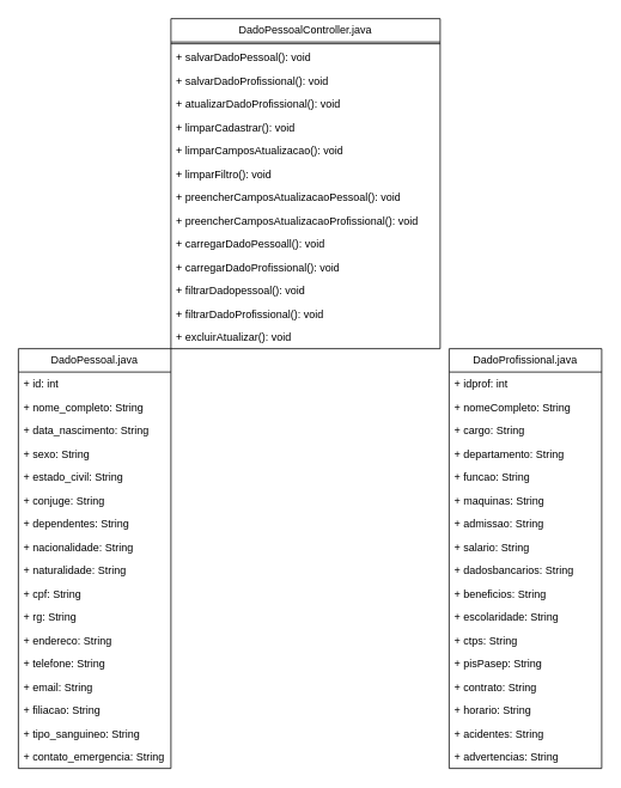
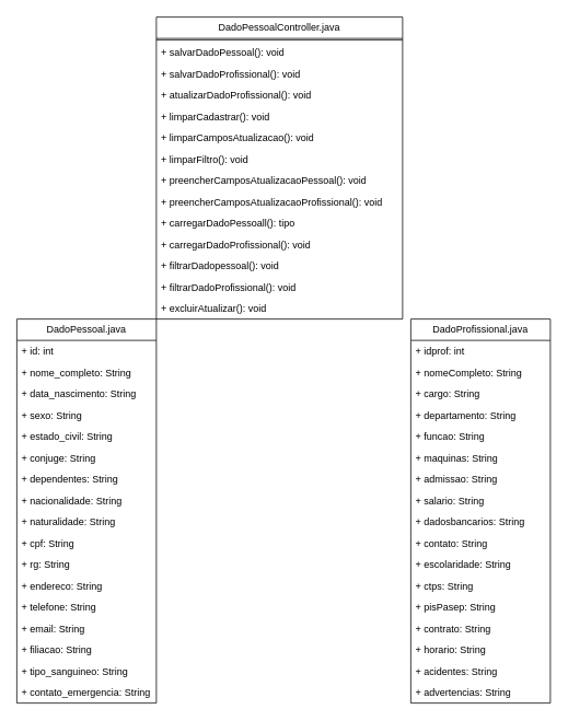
  <mxCell id="0" />
  <mxCell id="1" parent="0" />
  <mxCell id="2" value="DadoPessoalController.java" style="swimlane;fontStyle=0;childLayout=stackLayout;horizontal=1;startSize=26;fillColor=none;horizontalStack=0;resizeParent=1;resizeParentMax=0;resizeLast=0;collapsible=1;marginBottom=0;whiteSpace=wrap;html=1;" vertex="1" parent="1"><mxGeometry x="190" y="20" width="300" height="368" as="geometry" /></mxCell>
  <mxCell id="3" value="" style="line;strokeWidth=1;fillColor=none;align=left;verticalAlign=middle;spacingTop=-1;spacingLeft=3;spacingRight=3;rotatable=0;labelPosition=right;points=[];portConstraint=eastwest;strokeColor=inherit;" vertex="1" parent="2"><mxGeometry y="26" width="300" height="4" as="geometry" /></mxCell>
  <mxCell id="4" value="+ salvarDadoPessoal(): void" style="text;strokeColor=none;fillColor=none;align=left;verticalAlign=top;spacingLeft=4;spacingRight=4;overflow=hidden;rotatable=0;points=[[0,0.5],[1,0.5]];portConstraint=eastwest;whiteSpace=wrap;html=1;" vertex="1" parent="2"><mxGeometry y="30" width="300" height="26" as="geometry" /></mxCell>
  <mxCell id="5" value="+ salvarDadoProfissional(): void&lt;span style=&quot;white-space: pre;&quot;&gt;&#09;&lt;/span&gt;&lt;span style=&quot;white-space: pre;&quot;&gt;&#09;&lt;/span&gt;&lt;div&gt;&lt;br&gt;&lt;/div&gt;" style="text;strokeColor=none;fillColor=none;align=left;verticalAlign=top;spacingLeft=4;spacingRight=4;overflow=hidden;rotatable=0;points=[[0,0.5],[1,0.5]];portConstraint=eastwest;whiteSpace=wrap;html=1;" vertex="1" parent="2"><mxGeometry y="56" width="300" height="26" as="geometry" /></mxCell>
  <mxCell id="6" value="+ atualizarDadoProfissional(): void&lt;span style=&quot;white-space: pre;&quot;&gt;&#09;&lt;/span&gt;&lt;span style=&quot;white-space: pre;&quot;&gt;&#09;&lt;/span&gt;&lt;div&gt;&lt;br&gt;&lt;/div&gt;" style="text;strokeColor=none;fillColor=none;align=left;verticalAlign=top;spacingLeft=4;spacingRight=4;overflow=hidden;rotatable=0;points=[[0,0.5],[1,0.5]];portConstraint=eastwest;whiteSpace=wrap;html=1;" vertex="1" parent="2"><mxGeometry y="82" width="300" height="26" as="geometry" /></mxCell>
  <mxCell id="7" value="+ limparCadastrar(): void" style="text;strokeColor=none;fillColor=none;align=left;verticalAlign=top;spacingLeft=4;spacingRight=4;overflow=hidden;rotatable=0;points=[[0,0.5],[1,0.5]];portConstraint=eastwest;whiteSpace=wrap;html=1;" vertex="1" parent="2"><mxGeometry y="108" width="300" height="26" as="geometry" /></mxCell>
  <mxCell id="8" value="&lt;div&gt;+ limparCamposAtualizacao(): void&lt;/div&gt;" style="text;strokeColor=none;fillColor=none;align=left;verticalAlign=top;spacingLeft=4;spacingRight=4;overflow=hidden;rotatable=0;points=[[0,0.5],[1,0.5]];portConstraint=eastwest;whiteSpace=wrap;html=1;" vertex="1" parent="2"><mxGeometry y="134" width="300" height="26" as="geometry" /></mxCell>
  <mxCell id="9" value="+ limparFiltro&lt;span style=&quot;background-color: transparent;&quot;&gt;(): void&lt;/span&gt;&lt;span style=&quot;background-color: transparent; white-space: pre;&quot;&gt;&#09;&lt;/span&gt;&lt;span style=&quot;background-color: transparent; white-space: pre;&quot;&gt;&#09;&lt;/span&gt;&lt;br&gt;&lt;div&gt;&lt;br&gt;&lt;/div&gt;" style="text;strokeColor=none;fillColor=none;align=left;verticalAlign=top;spacingLeft=4;spacingRight=4;overflow=hidden;rotatable=0;points=[[0,0.5],[1,0.5]];portConstraint=eastwest;whiteSpace=wrap;html=1;" vertex="1" parent="2"><mxGeometry y="160" width="300" height="26" as="geometry" /></mxCell>
  <mxCell id="10" value="+ preencherCamposAtualizacaoPessoal(): void" style="text;strokeColor=none;fillColor=none;align=left;verticalAlign=top;spacingLeft=4;spacingRight=4;overflow=hidden;rotatable=0;points=[[0,0.5],[1,0.5]];portConstraint=eastwest;whiteSpace=wrap;html=1;" vertex="1" parent="2"><mxGeometry y="186" width="300" height="26" as="geometry" /></mxCell>
  <mxCell id="11" value="&lt;div&gt;+ preencherCamposAtualizacaoProfissional(): void&lt;/div&gt;" style="text;strokeColor=none;fillColor=none;align=left;verticalAlign=top;spacingLeft=4;spacingRight=4;overflow=hidden;rotatable=0;points=[[0,0.5],[1,0.5]];portConstraint=eastwest;whiteSpace=wrap;html=1;" vertex="1" parent="2"><mxGeometry y="212" width="300" height="26" as="geometry" /></mxCell>
- <mxCell id="12" value="&lt;div&gt;+ carregarDadoPessoall(): void&lt;/div&gt;" style="text;strokeColor=none;fillColor=none;align=left;verticalAlign=top;spacingLeft=4;spacingRight=4;overflow=hidden;rotatable=0;points=[[0,0.5],[1,0.5]];portConstraint=eastwest;whiteSpace=wrap;html=1;" vertex="1" parent="2"><mxGeometry y="238" width="300" height="26" as="geometry" /></mxCell>
+ <mxCell id="12" value="&lt;div&gt;+ carregarDadoPessoall(): tipo&lt;/div&gt;" style="text;strokeColor=none;fillColor=none;align=left;verticalAlign=top;spacingLeft=4;spacingRight=4;overflow=hidden;rotatable=0;points=[[0,0.5],[1,0.5]];portConstraint=eastwest;whiteSpace=wrap;html=1;" vertex="1" parent="2"><mxGeometry y="238" width="300" height="26" as="geometry" /></mxCell>
  <mxCell id="13" value="&lt;div&gt;+ carregarDadoProfissional(): void&lt;/div&gt;" style="text;strokeColor=none;fillColor=none;align=left;verticalAlign=top;spacingLeft=4;spacingRight=4;overflow=hidden;rotatable=0;points=[[0,0.5],[1,0.5]];portConstraint=eastwest;whiteSpace=wrap;html=1;" vertex="1" parent="2"><mxGeometry y="264" width="300" height="26" as="geometry" /></mxCell>
  <mxCell id="14" value="+ filtrarDadopessoal(): void" style="text;strokeColor=none;fillColor=none;align=left;verticalAlign=top;spacingLeft=4;spacingRight=4;overflow=hidden;rotatable=0;points=[[0,0.5],[1,0.5]];portConstraint=eastwest;whiteSpace=wrap;html=1;" vertex="1" parent="2"><mxGeometry y="290" width="300" height="26" as="geometry" /></mxCell>
  <mxCell id="15" value="+ filtrarDadoProfissional&lt;span style=&quot;background-color: transparent;&quot;&gt;(): void&lt;/span&gt;&lt;span style=&quot;background-color: transparent; white-space: pre;&quot;&gt;&#09;&lt;/span&gt;&lt;span style=&quot;background-color: transparent; white-space: pre;&quot;&gt;&#09;&lt;/span&gt;&lt;br&gt;&lt;div&gt;&lt;br&gt;&lt;/div&gt;" style="text;strokeColor=none;fillColor=none;align=left;verticalAlign=top;spacingLeft=4;spacingRight=4;overflow=hidden;rotatable=0;points=[[0,0.5],[1,0.5]];portConstraint=eastwest;whiteSpace=wrap;html=1;" vertex="1" parent="2"><mxGeometry y="316" width="300" height="26" as="geometry" /></mxCell>
  <mxCell id="16" value="+ excluirAtualizar&lt;span style=&quot;background-color: transparent;&quot;&gt;(): void&lt;/span&gt;&lt;span style=&quot;background-color: transparent; white-space: pre;&quot;&gt;&#09;&lt;/span&gt;&lt;span style=&quot;background-color: transparent; white-space: pre;&quot;&gt;&#09;&lt;/span&gt;&lt;br&gt;&lt;div&gt;&lt;br&gt;&lt;/div&gt;" style="text;strokeColor=none;fillColor=none;align=left;verticalAlign=top;spacingLeft=4;spacingRight=4;overflow=hidden;rotatable=0;points=[[0,0.5],[1,0.5]];portConstraint=eastwest;whiteSpace=wrap;html=1;" vertex="1" parent="2"><mxGeometry y="342" width="300" height="26" as="geometry" /></mxCell>
  <mxCell id="17" value="DadoPessoal.java" style="swimlane;fontStyle=0;childLayout=stackLayout;horizontal=1;startSize=26;fillColor=none;horizontalStack=0;resizeParent=1;resizeParentMax=0;resizeLast=0;collapsible=1;marginBottom=0;whiteSpace=wrap;html=1;" vertex="1" parent="1"><mxGeometry x="20" y="388" width="170" height="468" as="geometry" /></mxCell>
  <mxCell id="18" value="+ id: int&lt;div&gt;&lt;span style=&quot;white-space: pre;&quot;&gt;&#09;&lt;/span&gt;&lt;span style=&quot;white-space: pre;&quot;&gt;&#09;&lt;/span&gt;&lt;span style=&quot;white-space: pre;&quot;&gt;&#09;&lt;/span&gt;&lt;span style=&quot;white-space: pre;&quot;&gt;&#09;&lt;/span&gt;&lt;span style=&quot;white-space: pre;&quot;&gt;&#09;&lt;/span&gt;&lt;span style=&quot;white-space: pre;&quot;&gt;&#09;&lt;/span&gt;&lt;br&gt;&lt;/div&gt;" style="text;strokeColor=none;fillColor=none;align=left;verticalAlign=top;spacingLeft=4;spacingRight=4;overflow=hidden;rotatable=0;points=[[0,0.5],[1,0.5]];portConstraint=eastwest;whiteSpace=wrap;html=1;" vertex="1" parent="17"><mxGeometry y="26" width="170" height="26" as="geometry" /></mxCell>
  <mxCell id="19" value="+ nome_completo: String" style="text;strokeColor=none;fillColor=none;align=left;verticalAlign=top;spacingLeft=4;spacingRight=4;overflow=hidden;rotatable=0;points=[[0,0.5],[1,0.5]];portConstraint=eastwest;whiteSpace=wrap;html=1;" vertex="1" parent="17"><mxGeometry y="52" width="170" height="26" as="geometry" /></mxCell>
  <mxCell id="20" value="+ data_nascimento: String" style="text;strokeColor=none;fillColor=none;align=left;verticalAlign=top;spacingLeft=4;spacingRight=4;overflow=hidden;rotatable=0;points=[[0,0.5],[1,0.5]];portConstraint=eastwest;whiteSpace=wrap;html=1;" vertex="1" parent="17"><mxGeometry y="78" width="170" height="26" as="geometry" /></mxCell>
  <mxCell id="21" value="+ sexo: String" style="text;strokeColor=none;fillColor=none;align=left;verticalAlign=top;spacingLeft=4;spacingRight=4;overflow=hidden;rotatable=0;points=[[0,0.5],[1,0.5]];portConstraint=eastwest;whiteSpace=wrap;html=1;" vertex="1" parent="17"><mxGeometry y="104" width="170" height="26" as="geometry" /></mxCell>
  <mxCell id="22" value="+ estado_civil: String" style="text;strokeColor=none;fillColor=none;align=left;verticalAlign=top;spacingLeft=4;spacingRight=4;overflow=hidden;rotatable=0;points=[[0,0.5],[1,0.5]];portConstraint=eastwest;whiteSpace=wrap;html=1;" vertex="1" parent="17"><mxGeometry y="130" width="170" height="26" as="geometry" /></mxCell>
  <mxCell id="23" value="+ conjuge: String" style="text;strokeColor=none;fillColor=none;align=left;verticalAlign=top;spacingLeft=4;spacingRight=4;overflow=hidden;rotatable=0;points=[[0,0.5],[1,0.5]];portConstraint=eastwest;whiteSpace=wrap;html=1;" vertex="1" parent="17"><mxGeometry y="156" width="170" height="26" as="geometry" /></mxCell>
  <mxCell id="24" value="+ dependentes: String" style="text;strokeColor=none;fillColor=none;align=left;verticalAlign=top;spacingLeft=4;spacingRight=4;overflow=hidden;rotatable=0;points=[[0,0.5],[1,0.5]];portConstraint=eastwest;whiteSpace=wrap;html=1;" vertex="1" parent="17"><mxGeometry y="182" width="170" height="26" as="geometry" /></mxCell>
  <mxCell id="25" value="+ nacionalidade: String" style="text;strokeColor=none;fillColor=none;align=left;verticalAlign=top;spacingLeft=4;spacingRight=4;overflow=hidden;rotatable=0;points=[[0,0.5],[1,0.5]];portConstraint=eastwest;whiteSpace=wrap;html=1;" vertex="1" parent="17"><mxGeometry y="208" width="170" height="26" as="geometry" /></mxCell>
  <mxCell id="26" value="+ naturalidade: String" style="text;strokeColor=none;fillColor=none;align=left;verticalAlign=top;spacingLeft=4;spacingRight=4;overflow=hidden;rotatable=0;points=[[0,0.5],[1,0.5]];portConstraint=eastwest;whiteSpace=wrap;html=1;" vertex="1" parent="17"><mxGeometry y="234" width="170" height="26" as="geometry" /></mxCell>
  <mxCell id="27" value="+ cpf: String" style="text;strokeColor=none;fillColor=none;align=left;verticalAlign=top;spacingLeft=4;spacingRight=4;overflow=hidden;rotatable=0;points=[[0,0.5],[1,0.5]];portConstraint=eastwest;whiteSpace=wrap;html=1;" vertex="1" parent="17"><mxGeometry y="260" width="170" height="26" as="geometry" /></mxCell>
  <mxCell id="28" value="+ rg: String" style="text;strokeColor=none;fillColor=none;align=left;verticalAlign=top;spacingLeft=4;spacingRight=4;overflow=hidden;rotatable=0;points=[[0,0.5],[1,0.5]];portConstraint=eastwest;whiteSpace=wrap;html=1;" vertex="1" parent="17"><mxGeometry y="286" width="170" height="26" as="geometry" /></mxCell>
  <mxCell id="29" value="+ endereco: String" style="text;strokeColor=none;fillColor=none;align=left;verticalAlign=top;spacingLeft=4;spacingRight=4;overflow=hidden;rotatable=0;points=[[0,0.5],[1,0.5]];portConstraint=eastwest;whiteSpace=wrap;html=1;" vertex="1" parent="17"><mxGeometry y="312" width="170" height="26" as="geometry" /></mxCell>
  <mxCell id="30" value="+ telefone: String" style="text;strokeColor=none;fillColor=none;align=left;verticalAlign=top;spacingLeft=4;spacingRight=4;overflow=hidden;rotatable=0;points=[[0,0.5],[1,0.5]];portConstraint=eastwest;whiteSpace=wrap;html=1;" vertex="1" parent="17"><mxGeometry y="338" width="170" height="26" as="geometry" /></mxCell>
  <mxCell id="31" value="+ email: String" style="text;strokeColor=none;fillColor=none;align=left;verticalAlign=top;spacingLeft=4;spacingRight=4;overflow=hidden;rotatable=0;points=[[0,0.5],[1,0.5]];portConstraint=eastwest;whiteSpace=wrap;html=1;" vertex="1" parent="17"><mxGeometry y="364" width="170" height="26" as="geometry" /></mxCell>
  <mxCell id="32" value="+ filiacao: String" style="text;strokeColor=none;fillColor=none;align=left;verticalAlign=top;spacingLeft=4;spacingRight=4;overflow=hidden;rotatable=0;points=[[0,0.5],[1,0.5]];portConstraint=eastwest;whiteSpace=wrap;html=1;" vertex="1" parent="17"><mxGeometry y="390" width="170" height="26" as="geometry" /></mxCell>
  <mxCell id="33" value="+ tipo_sanguineo: String" style="text;strokeColor=none;fillColor=none;align=left;verticalAlign=top;spacingLeft=4;spacingRight=4;overflow=hidden;rotatable=0;points=[[0,0.5],[1,0.5]];portConstraint=eastwest;whiteSpace=wrap;html=1;" vertex="1" parent="17"><mxGeometry y="416" width="170" height="26" as="geometry" /></mxCell>
  <mxCell id="34" value="+ contato_emergencia: String" style="text;strokeColor=none;fillColor=none;align=left;verticalAlign=top;spacingLeft=4;spacingRight=4;overflow=hidden;rotatable=0;points=[[0,0.5],[1,0.5]];portConstraint=eastwest;whiteSpace=wrap;html=1;" vertex="1" parent="17"><mxGeometry y="442" width="170" height="26" as="geometry" /></mxCell>
  <mxCell id="35" value="DadoProfissional.java" style="swimlane;fontStyle=0;childLayout=stackLayout;horizontal=1;startSize=26;fillColor=none;horizontalStack=0;resizeParent=1;resizeParentMax=0;resizeLast=0;collapsible=1;marginBottom=0;whiteSpace=wrap;html=1;" vertex="1" parent="1"><mxGeometry x="500" y="388" width="170" height="468" as="geometry" /></mxCell>
  <mxCell id="36" value="+ idprof: int&lt;div&gt;&lt;span style=&quot;white-space: pre;&quot;&gt;&#09;&lt;/span&gt;&lt;span style=&quot;white-space: pre;&quot;&gt;&#09;&lt;/span&gt;&lt;span style=&quot;white-space: pre;&quot;&gt;&#09;&lt;/span&gt;&lt;span style=&quot;white-space: pre;&quot;&gt;&#09;&lt;/span&gt;&lt;span style=&quot;white-space: pre;&quot;&gt;&#09;&lt;/span&gt;&lt;span style=&quot;white-space: pre;&quot;&gt;&#09;&lt;/span&gt;&lt;br&gt;&lt;/div&gt;" style="text;strokeColor=none;fillColor=none;align=left;verticalAlign=top;spacingLeft=4;spacingRight=4;overflow=hidden;rotatable=0;points=[[0,0.5],[1,0.5]];portConstraint=eastwest;whiteSpace=wrap;html=1;" vertex="1" parent="35"><mxGeometry y="26" width="170" height="26" as="geometry" /></mxCell>
  <mxCell id="37" value="+ nomeCompleto: String" style="text;strokeColor=none;fillColor=none;align=left;verticalAlign=top;spacingLeft=4;spacingRight=4;overflow=hidden;rotatable=0;points=[[0,0.5],[1,0.5]];portConstraint=eastwest;whiteSpace=wrap;html=1;" vertex="1" parent="35"><mxGeometry y="52" width="170" height="26" as="geometry" /></mxCell>
  <mxCell id="38" value="+ cargo: String" style="text;strokeColor=none;fillColor=none;align=left;verticalAlign=top;spacingLeft=4;spacingRight=4;overflow=hidden;rotatable=0;points=[[0,0.5],[1,0.5]];portConstraint=eastwest;whiteSpace=wrap;html=1;" vertex="1" parent="35"><mxGeometry y="78" width="170" height="26" as="geometry" /></mxCell>
  <mxCell id="39" value="+ departamento: String" style="text;strokeColor=none;fillColor=none;align=left;verticalAlign=top;spacingLeft=4;spacingRight=4;overflow=hidden;rotatable=0;points=[[0,0.5],[1,0.5]];portConstraint=eastwest;whiteSpace=wrap;html=1;" vertex="1" parent="35"><mxGeometry y="104" width="170" height="26" as="geometry" /></mxCell>
  <mxCell id="40" value="+ funcao: String" style="text;strokeColor=none;fillColor=none;align=left;verticalAlign=top;spacingLeft=4;spacingRight=4;overflow=hidden;rotatable=0;points=[[0,0.5],[1,0.5]];portConstraint=eastwest;whiteSpace=wrap;html=1;" vertex="1" parent="35"><mxGeometry y="130" width="170" height="26" as="geometry" /></mxCell>
  <mxCell id="41" value="+ maquinas: String" style="text;strokeColor=none;fillColor=none;align=left;verticalAlign=top;spacingLeft=4;spacingRight=4;overflow=hidden;rotatable=0;points=[[0,0.5],[1,0.5]];portConstraint=eastwest;whiteSpace=wrap;html=1;" vertex="1" parent="35"><mxGeometry y="156" width="170" height="26" as="geometry" /></mxCell>
  <mxCell id="42" value="+ admissao: String" style="text;strokeColor=none;fillColor=none;align=left;verticalAlign=top;spacingLeft=4;spacingRight=4;overflow=hidden;rotatable=0;points=[[0,0.5],[1,0.5]];portConstraint=eastwest;whiteSpace=wrap;html=1;" vertex="1" parent="35"><mxGeometry y="182" width="170" height="26" as="geometry" /></mxCell>
  <mxCell id="43" value="+ salario: String" style="text;strokeColor=none;fillColor=none;align=left;verticalAlign=top;spacingLeft=4;spacingRight=4;overflow=hidden;rotatable=0;points=[[0,0.5],[1,0.5]];portConstraint=eastwest;whiteSpace=wrap;html=1;" vertex="1" parent="35"><mxGeometry y="208" width="170" height="26" as="geometry" /></mxCell>
  <mxCell id="44" value="+ dadosbancarios: String" style="text;strokeColor=none;fillColor=none;align=left;verticalAlign=top;spacingLeft=4;spacingRight=4;overflow=hidden;rotatable=0;points=[[0,0.5],[1,0.5]];portConstraint=eastwest;whiteSpace=wrap;html=1;" vertex="1" parent="35"><mxGeometry y="234" width="170" height="26" as="geometry" /></mxCell>
- <mxCell id="45" value="+ beneficios: String" style="text;strokeColor=none;fillColor=none;align=left;verticalAlign=top;spacingLeft=4;spacingRight=4;overflow=hidden;rotatable=0;points=[[0,0.5],[1,0.5]];portConstraint=eastwest;whiteSpace=wrap;html=1;" vertex="1" parent="35"><mxGeometry y="260" width="170" height="26" as="geometry" /></mxCell>
+ <mxCell id="45" value="+ contato: String" style="text;strokeColor=none;fillColor=none;align=left;verticalAlign=top;spacingLeft=4;spacingRight=4;overflow=hidden;rotatable=0;points=[[0,0.5],[1,0.5]];portConstraint=eastwest;whiteSpace=wrap;html=1;" vertex="1" parent="35"><mxGeometry y="260" width="170" height="26" as="geometry" /></mxCell>
  <mxCell id="46" value="+ escolaridade: String" style="text;strokeColor=none;fillColor=none;align=left;verticalAlign=top;spacingLeft=4;spacingRight=4;overflow=hidden;rotatable=0;points=[[0,0.5],[1,0.5]];portConstraint=eastwest;whiteSpace=wrap;html=1;" vertex="1" parent="35"><mxGeometry y="286" width="170" height="26" as="geometry" /></mxCell>
  <mxCell id="47" value="+ ctps: String" style="text;strokeColor=none;fillColor=none;align=left;verticalAlign=top;spacingLeft=4;spacingRight=4;overflow=hidden;rotatable=0;points=[[0,0.5],[1,0.5]];portConstraint=eastwest;whiteSpace=wrap;html=1;" vertex="1" parent="35"><mxGeometry y="312" width="170" height="26" as="geometry" /></mxCell>
  <mxCell id="48" value="+ pisPasep: String" style="text;strokeColor=none;fillColor=none;align=left;verticalAlign=top;spacingLeft=4;spacingRight=4;overflow=hidden;rotatable=0;points=[[0,0.5],[1,0.5]];portConstraint=eastwest;whiteSpace=wrap;html=1;" vertex="1" parent="35"><mxGeometry y="338" width="170" height="26" as="geometry" /></mxCell>
  <mxCell id="49" value="+ contrato: String" style="text;strokeColor=none;fillColor=none;align=left;verticalAlign=top;spacingLeft=4;spacingRight=4;overflow=hidden;rotatable=0;points=[[0,0.5],[1,0.5]];portConstraint=eastwest;whiteSpace=wrap;html=1;" vertex="1" parent="35"><mxGeometry y="364" width="170" height="26" as="geometry" /></mxCell>
  <mxCell id="50" value="+ horario: String" style="text;strokeColor=none;fillColor=none;align=left;verticalAlign=top;spacingLeft=4;spacingRight=4;overflow=hidden;rotatable=0;points=[[0,0.5],[1,0.5]];portConstraint=eastwest;whiteSpace=wrap;html=1;" vertex="1" parent="35"><mxGeometry y="390" width="170" height="26" as="geometry" /></mxCell>
  <mxCell id="51" value="+ acidentes: String" style="text;strokeColor=none;fillColor=none;align=left;verticalAlign=top;spacingLeft=4;spacingRight=4;overflow=hidden;rotatable=0;points=[[0,0.5],[1,0.5]];portConstraint=eastwest;whiteSpace=wrap;html=1;" vertex="1" parent="35"><mxGeometry y="416" width="170" height="26" as="geometry" /></mxCell>
  <mxCell id="52" value="+ advertencias: String" style="text;strokeColor=none;fillColor=none;align=left;verticalAlign=top;spacingLeft=4;spacingRight=4;overflow=hidden;rotatable=0;points=[[0,0.5],[1,0.5]];portConstraint=eastwest;whiteSpace=wrap;html=1;" vertex="1" parent="35"><mxGeometry y="442" width="170" height="26" as="geometry" /></mxCell>
